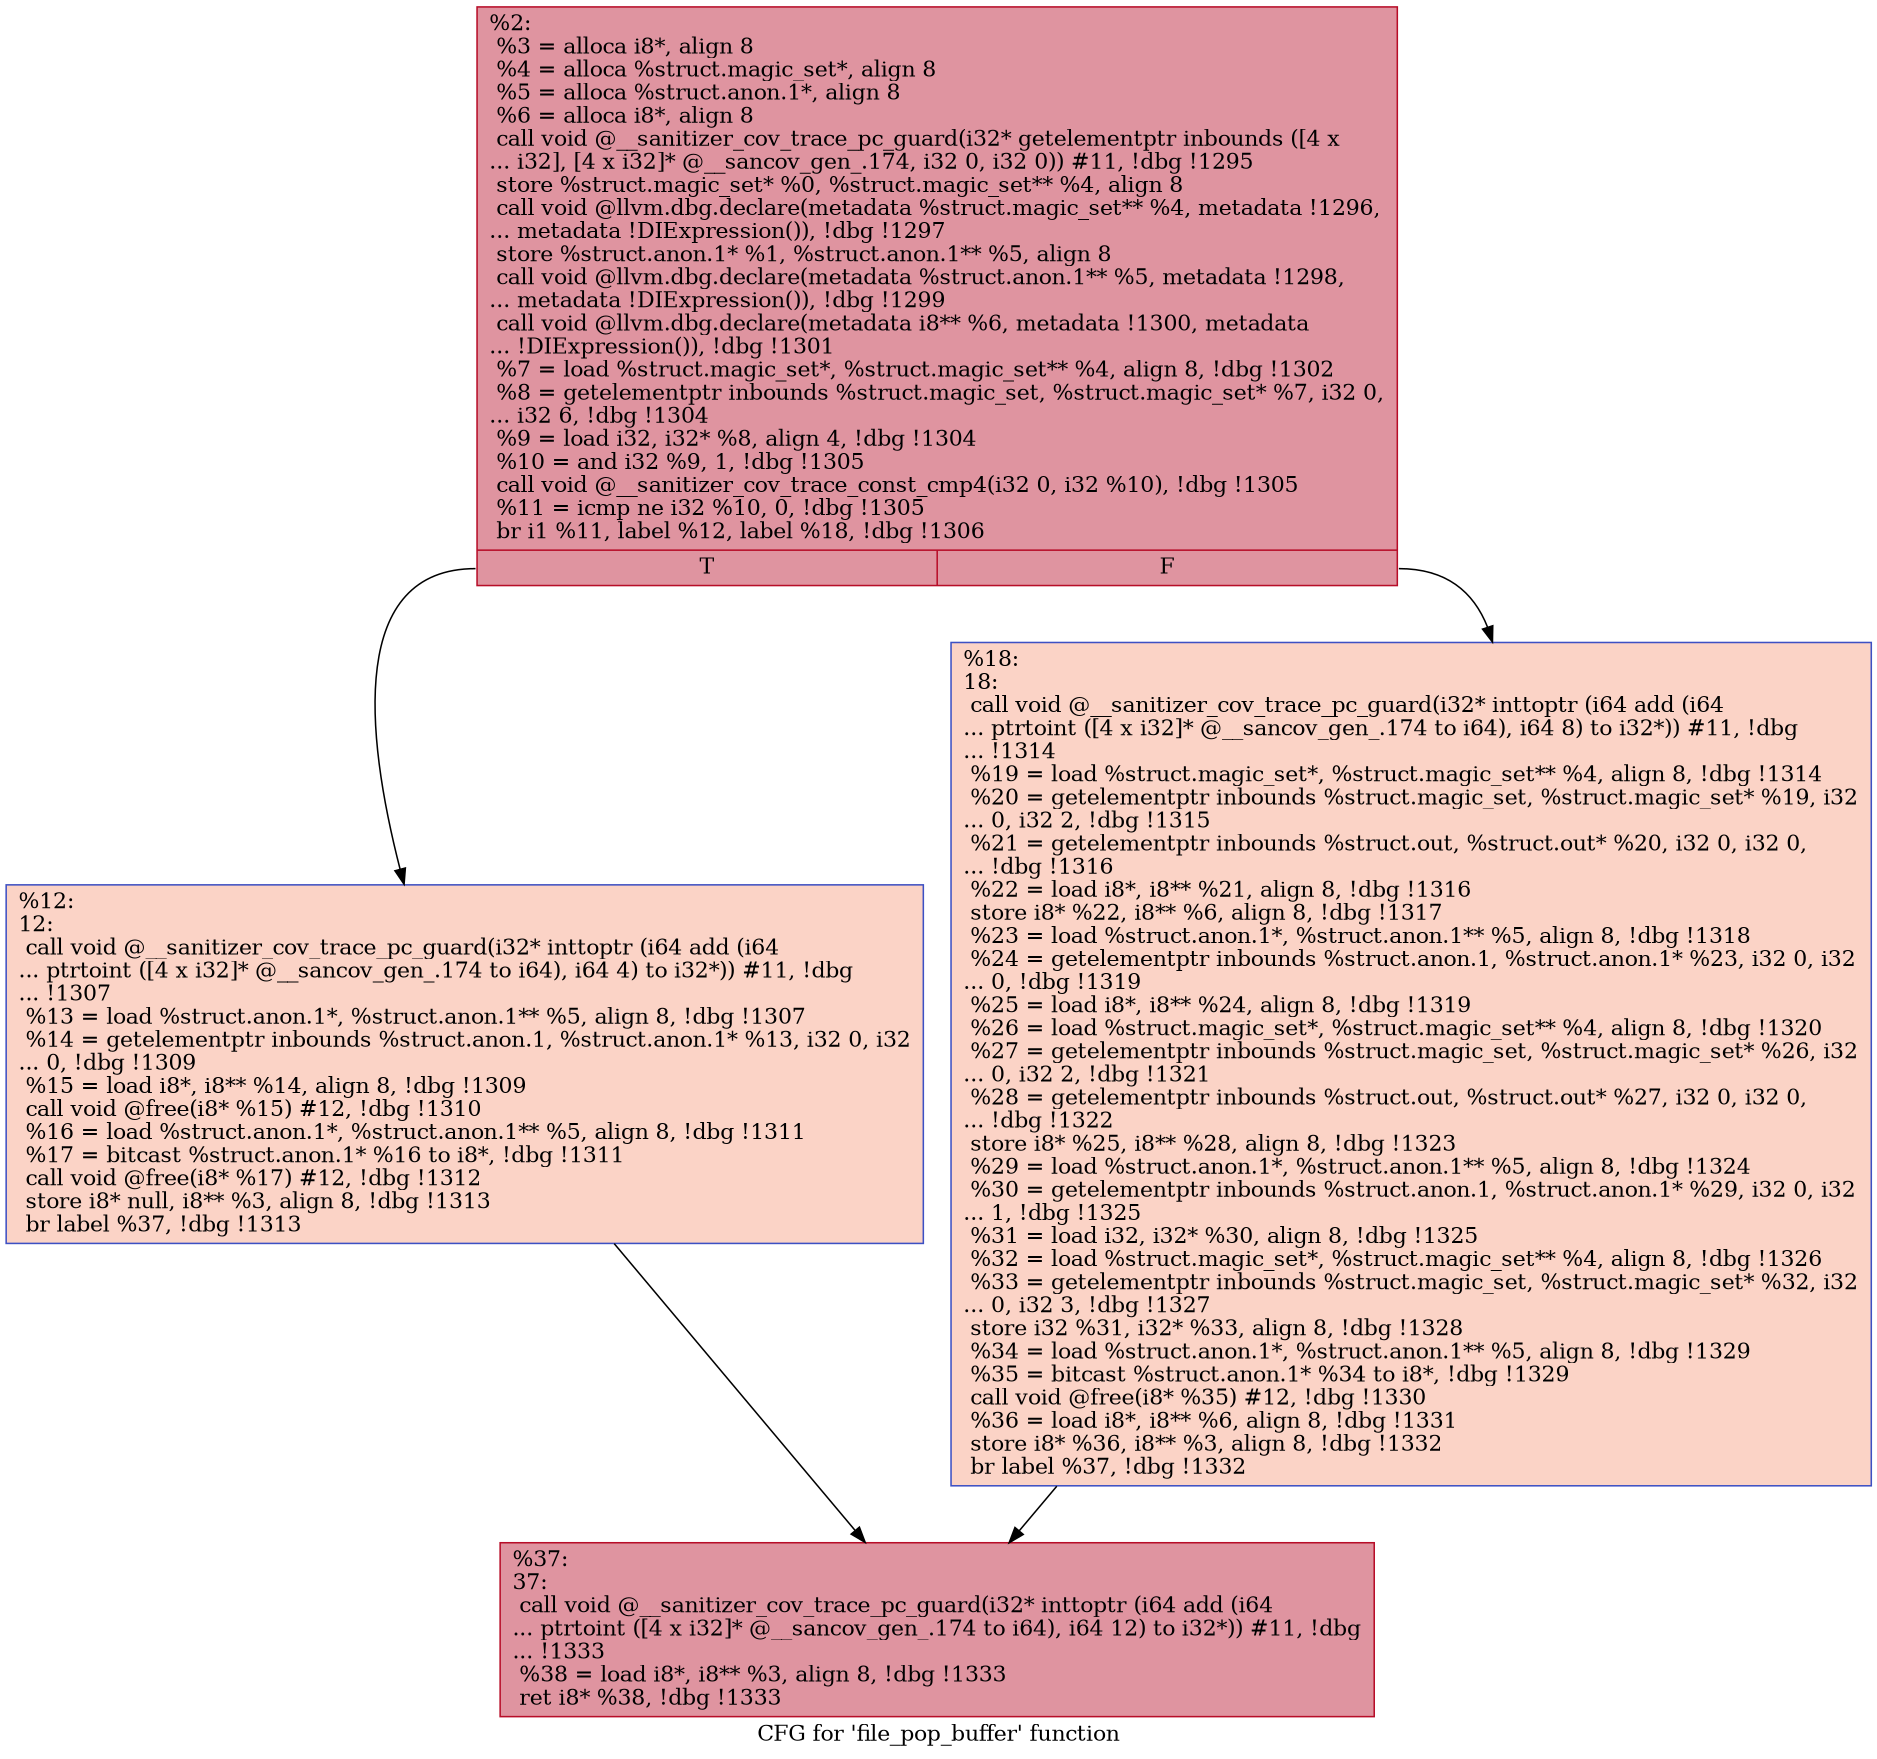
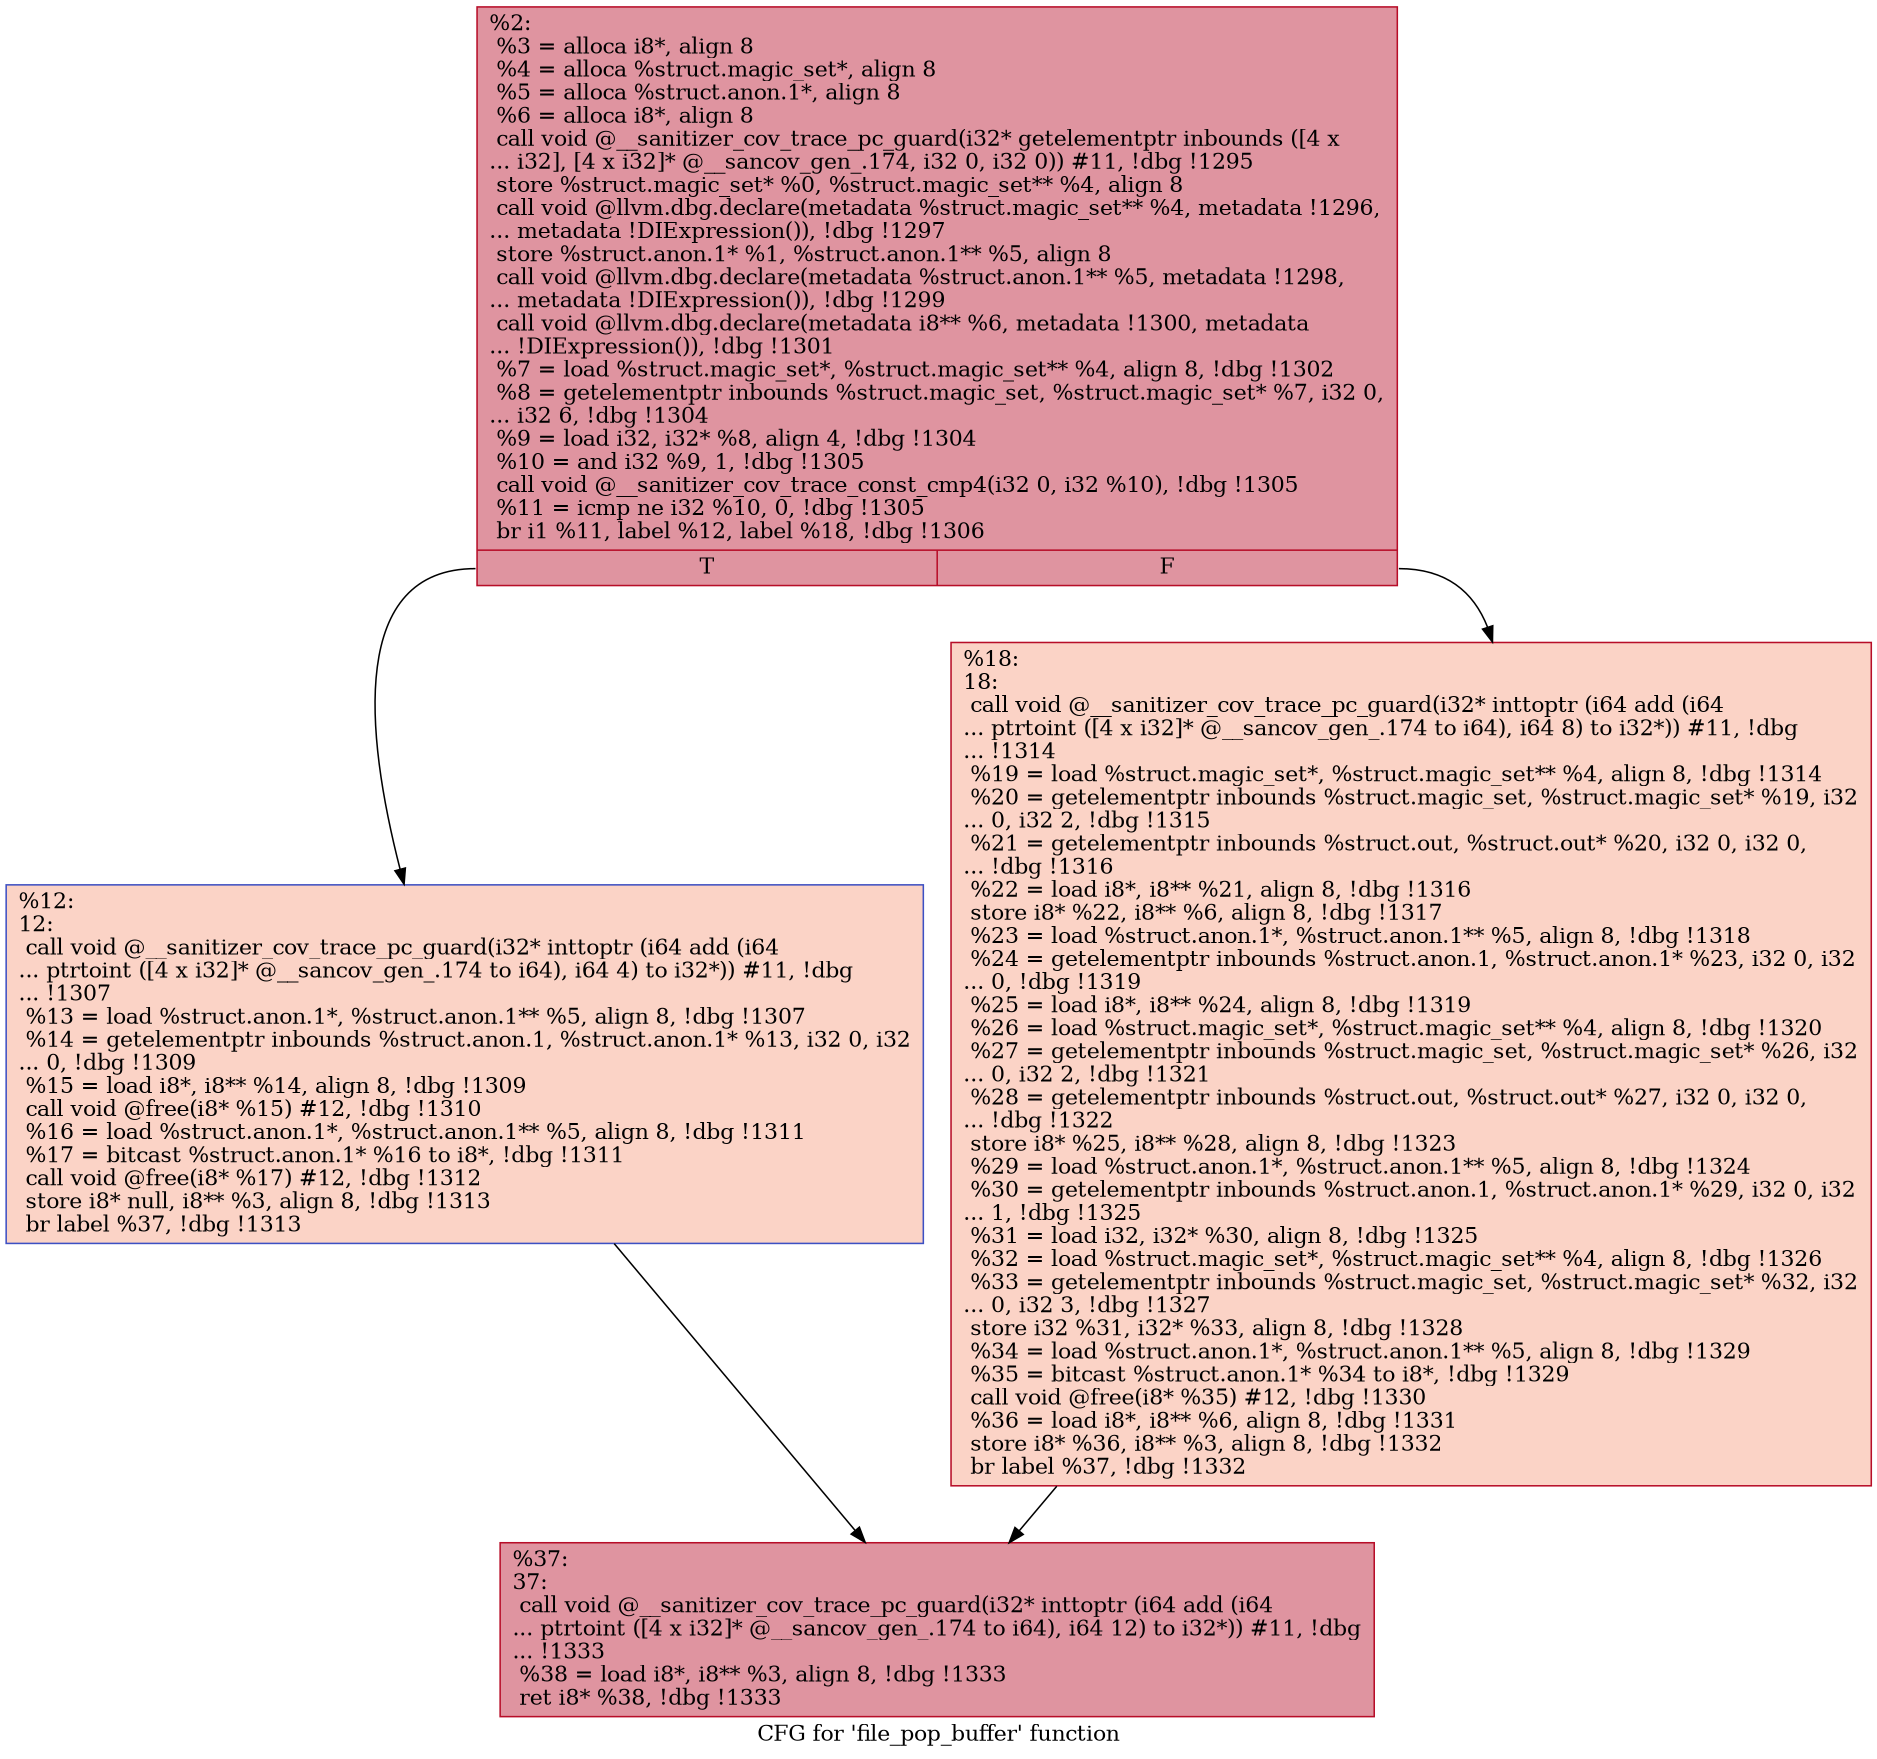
  digraph {
    label="CFG for 'file_pop_buffer' function"
    node [color="#b70d28ff" fillcolor="#b70d2870" shape=record style=filled]
    n1 [label="{%2:\l  %3 = alloca i8*, align 8\l  %4 = alloca %struct.magic_set*, align 8\l  %5 = alloca %struct.anon.1*, align 8\l  %6 = alloca i8*, align 8\l  call void @__sanitizer_cov_trace_pc_guard(i32* getelementptr inbounds ([4 x\l... i32], [4 x i32]* @__sancov_gen_.174, i32 0, i32 0)) #11, !dbg !1295\l  store %struct.magic_set* %0, %struct.magic_set** %4, align 8\l  call void @llvm.dbg.declare(metadata %struct.magic_set** %4, metadata !1296,\l... metadata !DIExpression()), !dbg !1297\l  store %struct.anon.1* %1, %struct.anon.1** %5, align 8\l  call void @llvm.dbg.declare(metadata %struct.anon.1** %5, metadata !1298,\l... metadata !DIExpression()), !dbg !1299\l  call void @llvm.dbg.declare(metadata i8** %6, metadata !1300, metadata\l... !DIExpression()), !dbg !1301\l  %7 = load %struct.magic_set*, %struct.magic_set** %4, align 8, !dbg !1302\l  %8 = getelementptr inbounds %struct.magic_set, %struct.magic_set* %7, i32 0,\l... i32 6, !dbg !1304\l  %9 = load i32, i32* %8, align 4, !dbg !1304\l  %10 = and i32 %9, 1, !dbg !1305\l  call void @__sanitizer_cov_trace_const_cmp4(i32 0, i32 %10), !dbg !1305\l  %11 = icmp ne i32 %10, 0, !dbg !1305\l  br i1 %11, label %12, label %18, !dbg !1306\l|{<s0>T|<s1>F}}"]
    n2 [color="#3d50c3ff" fillcolor="#f59c7d70" label="{%12:\l12:                                               \l  call void @__sanitizer_cov_trace_pc_guard(i32* inttoptr (i64 add (i64\l... ptrtoint ([4 x i32]* @__sancov_gen_.174 to i64), i64 4) to i32*)) #11, !dbg\l... !1307\l  %13 = load %struct.anon.1*, %struct.anon.1** %5, align 8, !dbg !1307\l  %14 = getelementptr inbounds %struct.anon.1, %struct.anon.1* %13, i32 0, i32\l... 0, !dbg !1309\l  %15 = load i8*, i8** %14, align 8, !dbg !1309\l  call void @free(i8* %15) #12, !dbg !1310\l  %16 = load %struct.anon.1*, %struct.anon.1** %5, align 8, !dbg !1311\l  %17 = bitcast %struct.anon.1* %16 to i8*, !dbg !1311\l  call void @free(i8* %17) #12, !dbg !1312\l  store i8* null, i8** %3, align 8, !dbg !1313\l  br label %37, !dbg !1313\l}"]
-   n3 [color="#3d50c3ff" fillcolor="#f59c7d70" label="{%18:\l18:                                               \l  call void @__sanitizer_cov_trace_pc_guard(i32* inttoptr (i64 add (i64\l... ptrtoint ([4 x i32]* @__sancov_gen_.174 to i64), i64 8) to i32*)) #11, !dbg\l... !1314\l  %19 = load %struct.magic_set*, %struct.magic_set** %4, align 8, !dbg !1314\l  %20 = getelementptr inbounds %struct.magic_set, %struct.magic_set* %19, i32\l... 0, i32 2, !dbg !1315\l  %21 = getelementptr inbounds %struct.out, %struct.out* %20, i32 0, i32 0,\l... !dbg !1316\l  %22 = load i8*, i8** %21, align 8, !dbg !1316\l  store i8* %22, i8** %6, align 8, !dbg !1317\l  %23 = load %struct.anon.1*, %struct.anon.1** %5, align 8, !dbg !1318\l  %24 = getelementptr inbounds %struct.anon.1, %struct.anon.1* %23, i32 0, i32\l... 0, !dbg !1319\l  %25 = load i8*, i8** %24, align 8, !dbg !1319\l  %26 = load %struct.magic_set*, %struct.magic_set** %4, align 8, !dbg !1320\l  %27 = getelementptr inbounds %struct.magic_set, %struct.magic_set* %26, i32\l... 0, i32 2, !dbg !1321\l  %28 = getelementptr inbounds %struct.out, %struct.out* %27, i32 0, i32 0,\l... !dbg !1322\l  store i8* %25, i8** %28, align 8, !dbg !1323\l  %29 = load %struct.anon.1*, %struct.anon.1** %5, align 8, !dbg !1324\l  %30 = getelementptr inbounds %struct.anon.1, %struct.anon.1* %29, i32 0, i32\l... 1, !dbg !1325\l  %31 = load i32, i32* %30, align 8, !dbg !1325\l  %32 = load %struct.magic_set*, %struct.magic_set** %4, align 8, !dbg !1326\l  %33 = getelementptr inbounds %struct.magic_set, %struct.magic_set* %32, i32\l... 0, i32 3, !dbg !1327\l  store i32 %31, i32* %33, align 8, !dbg !1328\l  %34 = load %struct.anon.1*, %struct.anon.1** %5, align 8, !dbg !1329\l  %35 = bitcast %struct.anon.1* %34 to i8*, !dbg !1329\l  call void @free(i8* %35) #12, !dbg !1330\l  %36 = load i8*, i8** %6, align 8, !dbg !1331\l  store i8* %36, i8** %3, align 8, !dbg !1332\l  br label %37, !dbg !1332\l}"]
+   n3 [fillcolor="#f59c7d70" label="{%18:\l18:                                               \l  call void @__sanitizer_cov_trace_pc_guard(i32* inttoptr (i64 add (i64\l... ptrtoint ([4 x i32]* @__sancov_gen_.174 to i64), i64 8) to i32*)) #11, !dbg\l... !1314\l  %19 = load %struct.magic_set*, %struct.magic_set** %4, align 8, !dbg !1314\l  %20 = getelementptr inbounds %struct.magic_set, %struct.magic_set* %19, i32\l... 0, i32 2, !dbg !1315\l  %21 = getelementptr inbounds %struct.out, %struct.out* %20, i32 0, i32 0,\l... !dbg !1316\l  %22 = load i8*, i8** %21, align 8, !dbg !1316\l  store i8* %22, i8** %6, align 8, !dbg !1317\l  %23 = load %struct.anon.1*, %struct.anon.1** %5, align 8, !dbg !1318\l  %24 = getelementptr inbounds %struct.anon.1, %struct.anon.1* %23, i32 0, i32\l... 0, !dbg !1319\l  %25 = load i8*, i8** %24, align 8, !dbg !1319\l  %26 = load %struct.magic_set*, %struct.magic_set** %4, align 8, !dbg !1320\l  %27 = getelementptr inbounds %struct.magic_set, %struct.magic_set* %26, i32\l... 0, i32 2, !dbg !1321\l  %28 = getelementptr inbounds %struct.out, %struct.out* %27, i32 0, i32 0,\l... !dbg !1322\l  store i8* %25, i8** %28, align 8, !dbg !1323\l  %29 = load %struct.anon.1*, %struct.anon.1** %5, align 8, !dbg !1324\l  %30 = getelementptr inbounds %struct.anon.1, %struct.anon.1* %29, i32 0, i32\l... 1, !dbg !1325\l  %31 = load i32, i32* %30, align 8, !dbg !1325\l  %32 = load %struct.magic_set*, %struct.magic_set** %4, align 8, !dbg !1326\l  %33 = getelementptr inbounds %struct.magic_set, %struct.magic_set* %32, i32\l... 0, i32 3, !dbg !1327\l  store i32 %31, i32* %33, align 8, !dbg !1328\l  %34 = load %struct.anon.1*, %struct.anon.1** %5, align 8, !dbg !1329\l  %35 = bitcast %struct.anon.1* %34 to i8*, !dbg !1329\l  call void @free(i8* %35) #12, !dbg !1330\l  %36 = load i8*, i8** %6, align 8, !dbg !1331\l  store i8* %36, i8** %3, align 8, !dbg !1332\l  br label %37, !dbg !1332\l}"]
    n4 [label="{%37:\l37:                                               \l  call void @__sanitizer_cov_trace_pc_guard(i32* inttoptr (i64 add (i64\l... ptrtoint ([4 x i32]* @__sancov_gen_.174 to i64), i64 12) to i32*)) #11, !dbg\l... !1333\l  %38 = load i8*, i8** %3, align 8, !dbg !1333\l  ret i8* %38, !dbg !1333\l}"]
    n1 -> n2 [tailport=s0]
    n1 -> n3 [tailport=s1]
    n2 -> n4
    n3 -> n4
  }
